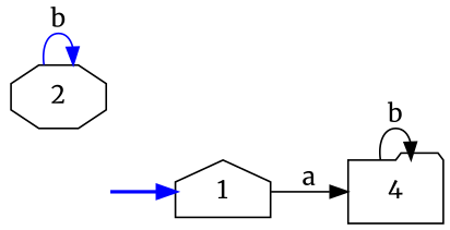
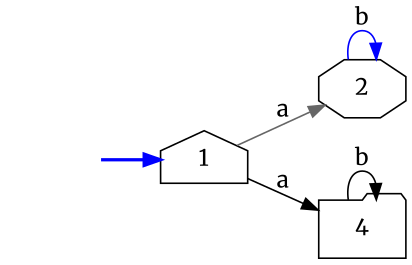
  digraph {
    fontname=Merriweather
    rankdir=LR
    node [fontname=Merriweather]
    edge [color=blue fontname=Merriweather]
    fake [style=invisible]
    1 [root=true shape=house]
    2 [shape=octagon]
    4 [shape=folder]
    fake -> 1 [style=bold]
+   1 -> 2 [color=gray40 label=a]
    1 -> 4 [color=black label=a]
    2 -> 2 [label=b]
    4 -> 4 [color=black label=b]
  }
